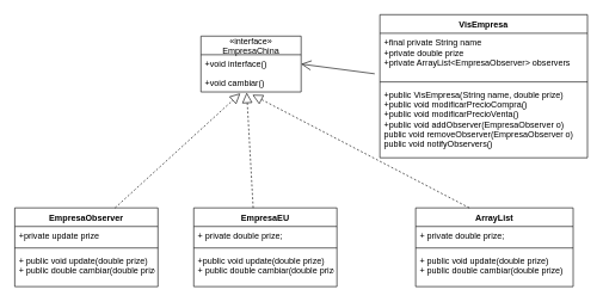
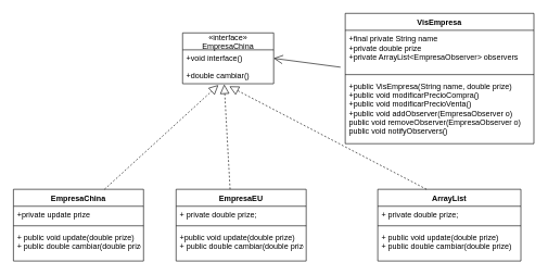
  <mxCell id="0" />
  <mxCell id="1" parent="0" />
- <mxCell id="2" value="EmpresaObserver" style="swimlane;fontStyle=1;align=center;verticalAlign=top;childLayout=stackLayout;horizontal=1;startSize=26;horizontalStack=0;resizeParent=1;resizeParentMax=0;resizeLast=0;collapsible=1;marginBottom=0;" vertex="1" parent="1"><mxGeometry x="20" y="290" width="200" height="110" as="geometry" /></mxCell>
+ <mxCell id="2" value="EmpresaChina" style="swimlane;fontStyle=1;align=center;verticalAlign=top;childLayout=stackLayout;horizontal=1;startSize=26;horizontalStack=0;resizeParent=1;resizeParentMax=0;resizeLast=0;collapsible=1;marginBottom=0;" vertex="1" parent="1"><mxGeometry x="20" y="290" width="200" height="110" as="geometry" /></mxCell>
  <mxCell id="3" value="+private update prize" style="text;strokeColor=none;fillColor=none;align=left;verticalAlign=top;spacingLeft=4;spacingRight=4;overflow=hidden;rotatable=0;points=[[0,0.5],[1,0.5]];portConstraint=eastwest;" vertex="1" parent="2"><mxGeometry y="26" width="200" height="26" as="geometry" /></mxCell>
  <mxCell id="4" value="" style="line;strokeWidth=1;fillColor=none;align=left;verticalAlign=middle;spacingTop=-1;spacingLeft=3;spacingRight=3;rotatable=0;labelPosition=right;points=[];portConstraint=eastwest;" vertex="1" parent="2"><mxGeometry y="52" width="200" height="8" as="geometry" /></mxCell>
  <mxCell id="5" value="+ public void update(double prize)&#10;+ public double cambiar(double prize)" style="text;strokeColor=none;fillColor=none;align=left;verticalAlign=top;spacingLeft=4;spacingRight=4;overflow=hidden;rotatable=0;points=[[0,0.5],[1,0.5]];portConstraint=eastwest;" vertex="1" parent="2"><mxGeometry y="60" width="200" height="50" as="geometry" /></mxCell>
  <mxCell id="6" value="EmpresaEU" style="swimlane;fontStyle=1;align=center;verticalAlign=top;childLayout=stackLayout;horizontal=1;startSize=26;horizontalStack=0;resizeParent=1;resizeParentMax=0;resizeLast=0;collapsible=1;marginBottom=0;" vertex="1" parent="1"><mxGeometry x="270" y="290" width="200" height="110" as="geometry" /></mxCell>
  <mxCell id="7" value="+ private double prize;" style="text;strokeColor=none;fillColor=none;align=left;verticalAlign=top;spacingLeft=4;spacingRight=4;overflow=hidden;rotatable=0;points=[[0,0.5],[1,0.5]];portConstraint=eastwest;" vertex="1" parent="6"><mxGeometry y="26" width="200" height="26" as="geometry" /></mxCell>
  <mxCell id="8" value="" style="line;strokeWidth=1;fillColor=none;align=left;verticalAlign=middle;spacingTop=-1;spacingLeft=3;spacingRight=3;rotatable=0;labelPosition=right;points=[];portConstraint=eastwest;" vertex="1" parent="6"><mxGeometry y="52" width="200" height="8" as="geometry" /></mxCell>
  <mxCell id="9" value="+public void update(double prize)&#10;+ public double cambiar(double prize)" style="text;strokeColor=none;fillColor=none;align=left;verticalAlign=top;spacingLeft=4;spacingRight=4;overflow=hidden;rotatable=0;points=[[0,0.5],[1,0.5]];portConstraint=eastwest;" vertex="1" parent="6"><mxGeometry y="60" width="200" height="50" as="geometry" /></mxCell>
  <mxCell id="10" value="ArrayList" style="swimlane;fontStyle=1;align=center;verticalAlign=top;childLayout=stackLayout;horizontal=1;startSize=26;horizontalStack=0;resizeParent=1;resizeParentMax=0;resizeLast=0;collapsible=1;marginBottom=0;" vertex="1" parent="1"><mxGeometry x="580" y="290" width="220" height="110" as="geometry" /></mxCell>
  <mxCell id="11" value="" style="endArrow=block;dashed=1;endFill=0;endSize=12;html=1;entryX=0.514;entryY=1.154;entryDx=0;entryDy=0;entryPerimeter=0;" edge="1" parent="10" target="21"><mxGeometry width="160" relative="1" as="geometry"><mxPoint x="75" as="sourcePoint" /><mxPoint x="235" as="targetPoint" /></mxGeometry></mxCell>
  <mxCell id="12" value="+ private double prize;" style="text;strokeColor=none;fillColor=none;align=left;verticalAlign=top;spacingLeft=4;spacingRight=4;overflow=hidden;rotatable=0;points=[[0,0.5],[1,0.5]];portConstraint=eastwest;" vertex="1" parent="10"><mxGeometry y="26" width="220" height="26" as="geometry" /></mxCell>
  <mxCell id="13" value="" style="line;strokeWidth=1;fillColor=none;align=left;verticalAlign=middle;spacingTop=-1;spacingLeft=3;spacingRight=3;rotatable=0;labelPosition=right;points=[];portConstraint=eastwest;" vertex="1" parent="10"><mxGeometry y="52" width="220" height="8" as="geometry" /></mxCell>
  <mxCell id="14" value="+ public void update(double prize)&#10;+ public double cambiar(double prize)" style="text;strokeColor=none;fillColor=none;align=left;verticalAlign=top;spacingLeft=4;spacingRight=4;overflow=hidden;rotatable=0;points=[[0,0.5],[1,0.5]];portConstraint=eastwest;" vertex="1" parent="10"><mxGeometry y="60" width="220" height="50" as="geometry" /></mxCell>
  <mxCell id="15" value="VisEmpresa" style="swimlane;fontStyle=1;align=center;verticalAlign=top;childLayout=stackLayout;horizontal=1;startSize=26;horizontalStack=0;resizeParent=1;resizeParentMax=0;resizeLast=0;collapsible=1;marginBottom=0;" vertex="1" parent="1"><mxGeometry x="530" y="20" width="290" height="200" as="geometry" /></mxCell>
  <mxCell id="16" value="+final private String name&#10;+private double prize&#10;+private ArrayList&lt;EmpresaObserver&gt; observers" style="text;strokeColor=none;fillColor=none;align=left;verticalAlign=top;spacingLeft=4;spacingRight=4;overflow=hidden;rotatable=0;points=[[0,0.5],[1,0.5]];portConstraint=eastwest;" vertex="1" parent="15"><mxGeometry y="26" width="290" height="64" as="geometry" /></mxCell>
  <mxCell id="17" value="" style="line;strokeWidth=1;fillColor=none;align=left;verticalAlign=middle;spacingTop=-1;spacingLeft=3;spacingRight=3;rotatable=0;labelPosition=right;points=[];portConstraint=eastwest;" vertex="1" parent="15"><mxGeometry y="90" width="290" height="8" as="geometry" /></mxCell>
  <mxCell id="18" value="+public VisEmpresa(String name, double prize)&#10;+public void modificarPrecioCompra()&#10;+public void modificarPrecioVenta()&#10;+public void addObserver(EmpresaObserver o)&#10;public void removeObserver(EmpresaObserver o)&#10;public void notifyObservers()" style="text;strokeColor=none;fillColor=none;align=left;verticalAlign=top;spacingLeft=4;spacingRight=4;overflow=hidden;rotatable=0;points=[[0,0.5],[1,0.5]];portConstraint=eastwest;" vertex="1" parent="15"><mxGeometry y="98" width="290" height="102" as="geometry" /></mxCell>
  <mxCell id="19" value="«interface»&#10;EmpresaChina" style="swimlane;fontStyle=0;childLayout=stackLayout;horizontal=1;startSize=26;fillColor=none;horizontalStack=0;resizeParent=1;resizeParentMax=0;resizeLast=0;collapsible=1;marginBottom=0;" vertex="1" parent="1"><mxGeometry x="280" y="50" width="140" height="78" as="geometry" /></mxCell>
  <mxCell id="20" value="+void interface()" style="text;strokeColor=none;fillColor=none;align=left;verticalAlign=top;spacingLeft=4;spacingRight=4;overflow=hidden;rotatable=0;points=[[0,0.5],[1,0.5]];portConstraint=eastwest;" vertex="1" parent="19"><mxGeometry y="26" width="140" height="26" as="geometry" /></mxCell>
- <mxCell id="21" value="+void cambiar()" style="text;strokeColor=none;fillColor=none;align=left;verticalAlign=top;spacingLeft=4;spacingRight=4;overflow=hidden;rotatable=0;points=[[0,0.5],[1,0.5]];portConstraint=eastwest;" vertex="1" parent="19"><mxGeometry y="52" width="140" height="26" as="geometry" /></mxCell>
+ <mxCell id="21" value="+double cambiar()" style="text;strokeColor=none;fillColor=none;align=left;verticalAlign=top;spacingLeft=4;spacingRight=4;overflow=hidden;rotatable=0;points=[[0,0.5],[1,0.5]];portConstraint=eastwest;" vertex="1" parent="19"><mxGeometry y="52" width="140" height="26" as="geometry" /></mxCell>
  <mxCell id="22" value="" style="endArrow=block;dashed=1;endFill=0;endSize=12;html=1;entryX=0.457;entryY=1.038;entryDx=0;entryDy=0;entryPerimeter=0;" edge="1" parent="1" target="21"><mxGeometry width="160" relative="1" as="geometry"><mxPoint x="353" y="290" as="sourcePoint" /><mxPoint x="494.96" y="152.004" as="targetPoint" /></mxGeometry></mxCell>
  <mxCell id="23" value="" style="endArrow=block;dashed=1;endFill=0;endSize=12;html=1;entryX=0.393;entryY=1.077;entryDx=0;entryDy=0;entryPerimeter=0;" edge="1" parent="1" target="21"><mxGeometry width="160" relative="1" as="geometry"><mxPoint x="160" y="290" as="sourcePoint" /><mxPoint x="301.96" y="152.004" as="targetPoint" /><Array as="points" /></mxGeometry></mxCell>
  <mxCell id="24" value="" style="endArrow=open;endFill=1;endSize=12;html=1;entryX=1;entryY=0.5;entryDx=0;entryDy=0;exitX=-0.025;exitY=0.885;exitDx=0;exitDy=0;exitPerimeter=0;" edge="1" parent="1" source="16" target="20"><mxGeometry width="160" relative="1" as="geometry"><mxPoint x="610" y="140" as="sourcePoint" /><mxPoint x="610" y="84.5" as="targetPoint" /></mxGeometry></mxCell>
